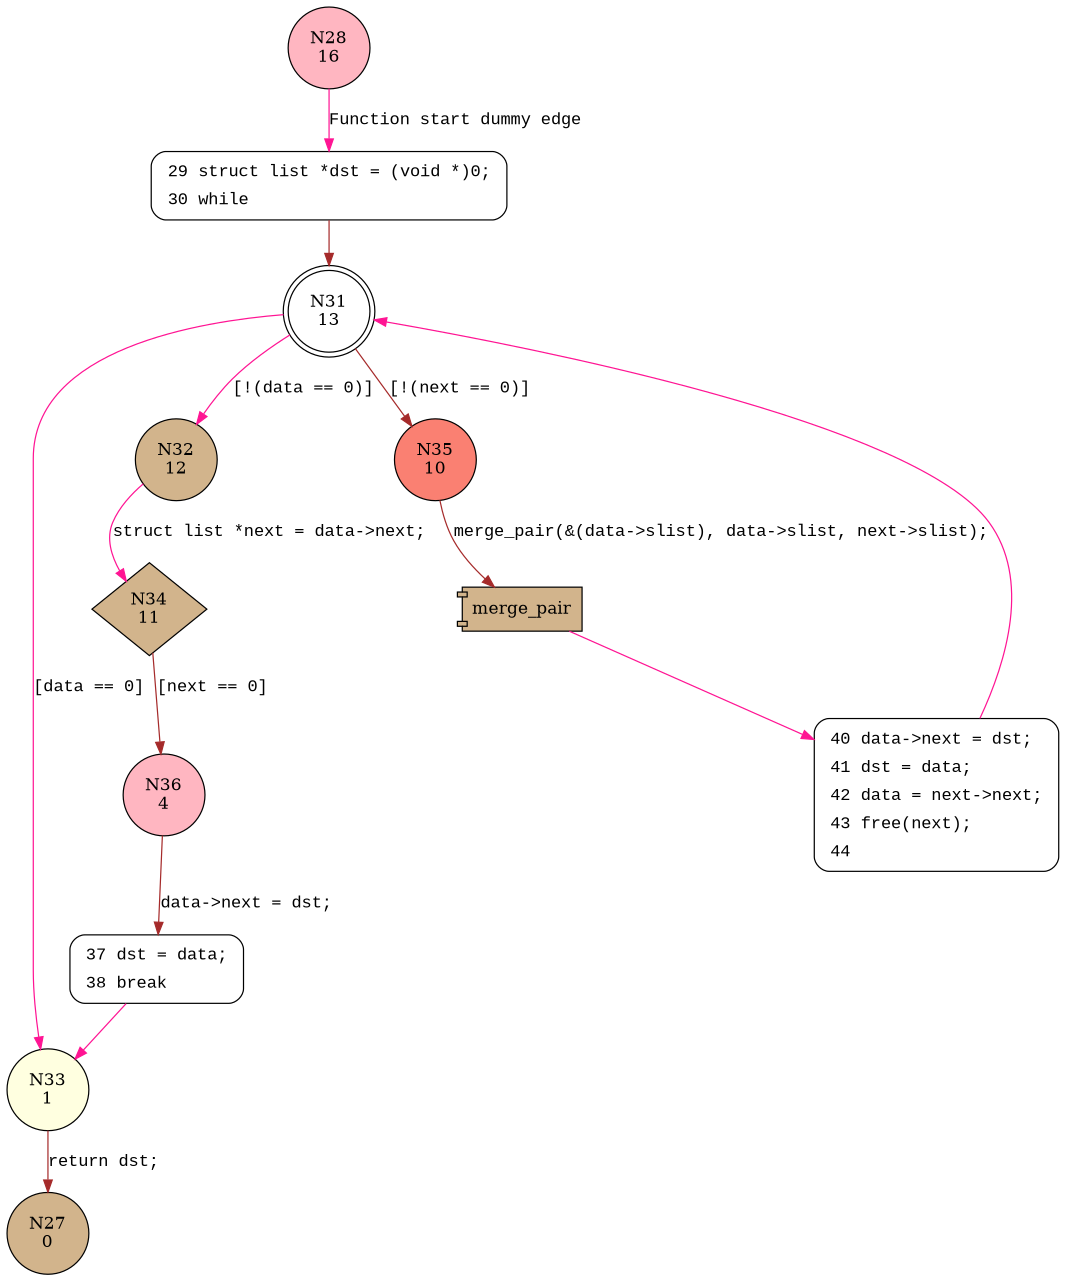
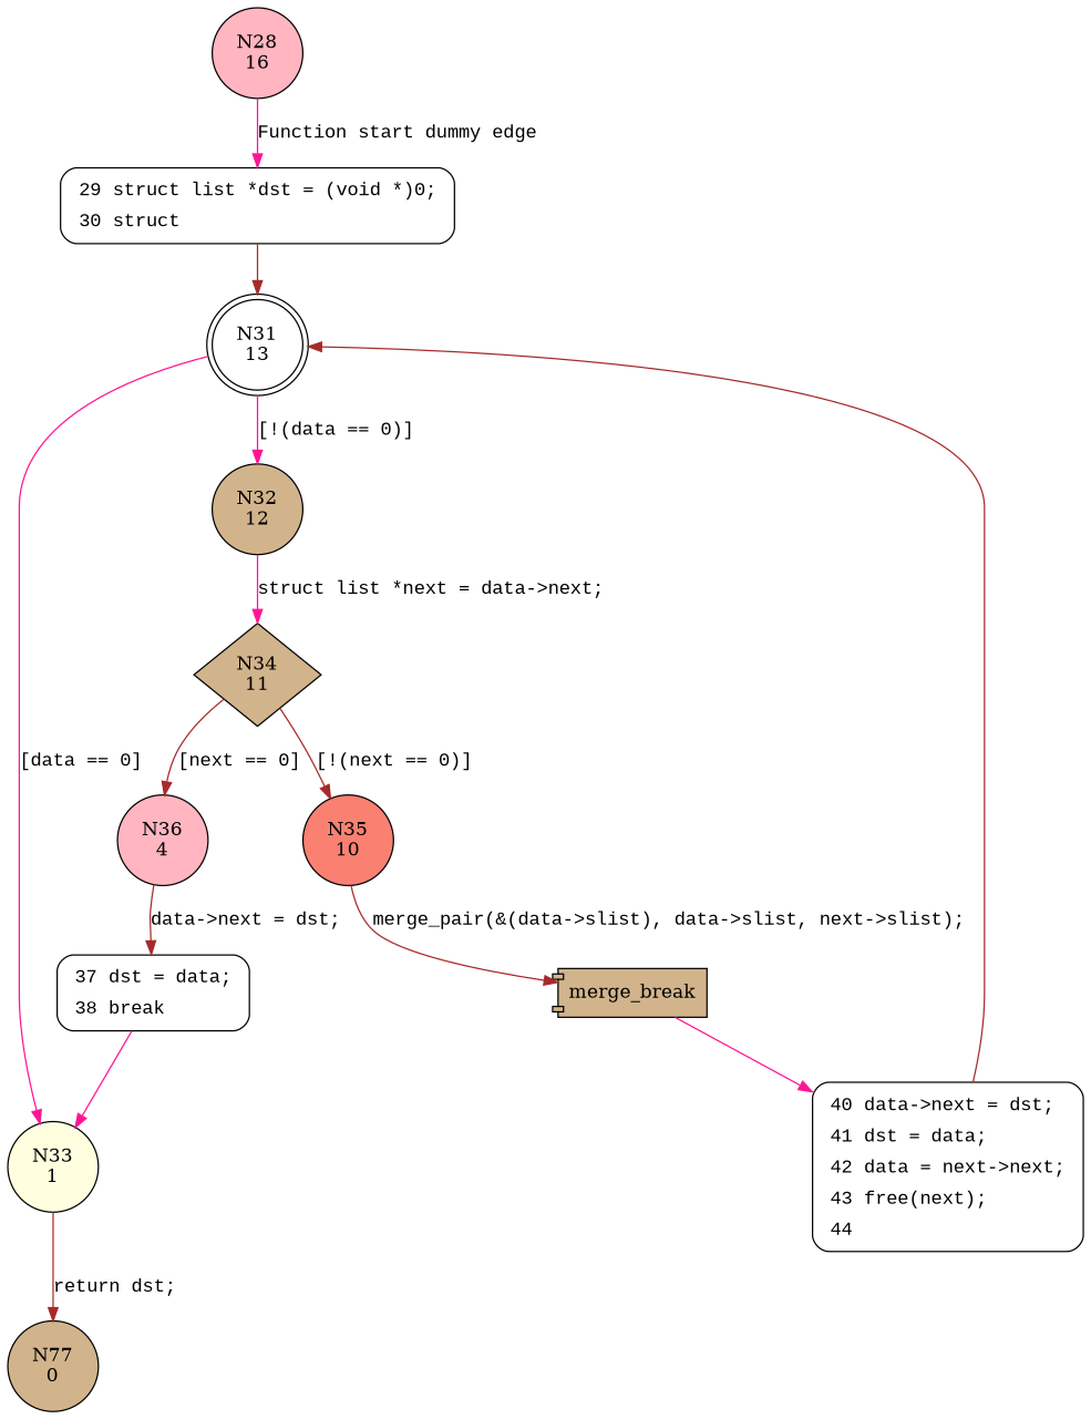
  digraph {
    node [fillcolor=white shape=circle style=filled]
    edge [color=brown fontname="Courier New"]
    n1 [fillcolor=lightpink label="N28\n16"]
-   n2 [fontname="Courier New" label=<<table border="0" cellborder="0" cellpadding="3" bgcolor="white"><tr><td align="right">29</td><td align="left">struct list *dst = (void *)0;</td></tr><tr><td align="right">30</td><td align="left">while</td></tr></table>> penwidth=1 shape=Mrecord style="filled,bold"]
+   n2 [fontname="Courier New" label=<<table border="0" cellborder="0" cellpadding="3" bgcolor="white"><tr><td align="right">29</td><td align="left">struct list *dst = (void *)0;</td></tr><tr><td align="right">30</td><td align="left">struct</td></tr></table>> penwidth=1 shape=Mrecord style="filled,bold"]
    n3 [label="N31\n13" shape=doublecircle]
    n4 [fillcolor=lightyellow label="N33\n1"]
    n5 [fillcolor=tan label="N32\n12"]
-   n6 [fillcolor=tan label="N27\n0"]
+   n6 [fillcolor=tan label="N77\n0"]
    n7 [fillcolor=tan label="N34\n11" shape=diamond]
    n8 [fillcolor=lightpink label="N36\n4"]
    n9 [fillcolor=salmon label="N35\n10"]
    n10 [fontname="Courier New" label=<<table border="0" cellborder="0" cellpadding="3" bgcolor="white"><tr><td align="right">37</td><td align="left">dst = data;</td></tr><tr><td align="right">38</td><td align="left">break</td></tr></table>> penwidth=1 shape=Mrecord style="filled,bold"]
-   n11 [fillcolor=tan label=merge_pair shape=component]
+   n11 [fillcolor=tan label=merge_break shape=component]
    n12 [fontname="Courier New" label=<<table border="0" cellborder="0" cellpadding="3" bgcolor="white"><tr><td align="right">40</td><td align="left">data-&gt;next = dst;</td></tr><tr><td align="right">41</td><td align="left">dst = data;</td></tr><tr><td align="right">42</td><td align="left">data = next-&gt;next;</td></tr><tr><td align="right">43</td><td align="left">free(next);</td></tr><tr><td align="right">44</td><td align="left"></td></tr></table>> penwidth=1 shape=Mrecord style="filled,bold"]
    n1 -> n2 [color=deeppink label="Function start dummy edge"]
    n2 -> n3 [fontname=""]
    n3 -> n4 [color=deeppink label="[data == 0]"]
    n3 -> n5 [color=deeppink label="[!(data == 0)]"]
    n4 -> n6 [label="return dst;"]
    n5 -> n7 [color=deeppink label="struct list *next = data->next;"]
    n7 -> n8 [label="[next == 0]"]
-   n3 -> n9 [label="[!(next == 0)]"]
+   n7 -> n9 [label="[!(next == 0)]"]
    n8 -> n10 [label="data->next = dst;"]
    n9 -> n11 [label="merge_pair(&(data->slist), data->slist, next->slist);"]
    n10 -> n4 [color=deeppink fontname=""]
    n11 -> n12 [color=deeppink]
-   n12 -> n3 [color=deeppink fontname=""]
+   n12 -> n3 [fontname=""]
  }
